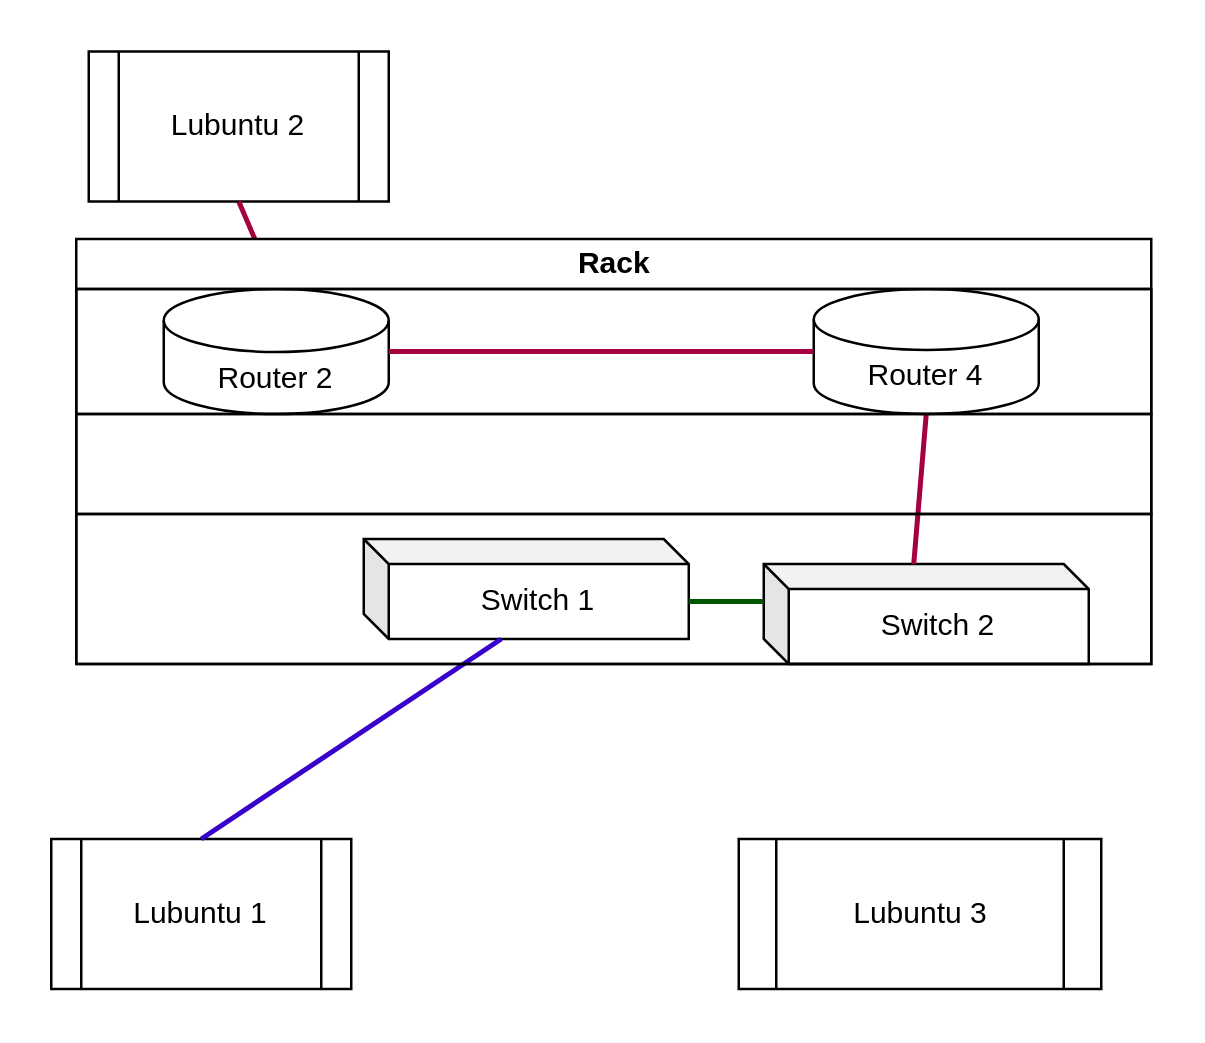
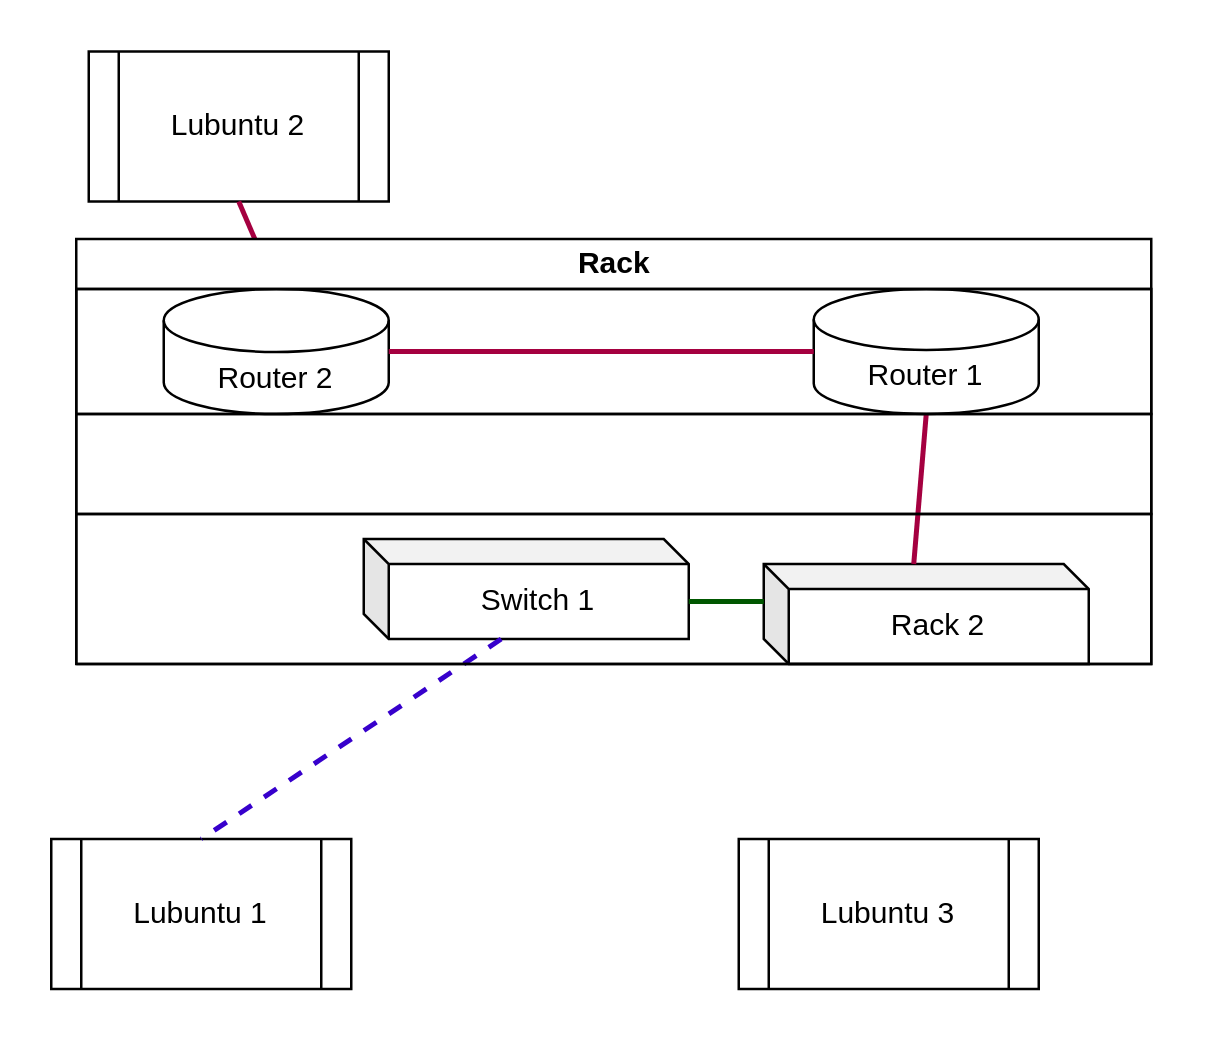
  <mxCell id="0" />
  <mxCell id="1" parent="0" />
  <mxCell id="2" value="Lubuntu 1" style="shape=process;whiteSpace=wrap;html=1;backgroundOutline=1;" parent="1" vertex="1"><mxGeometry x="20" y="335" width="120" height="60" as="geometry" /></mxCell>
- <mxCell id="3" value="Lubuntu 3" style="shape=process;whiteSpace=wrap;html=1;backgroundOutline=1;" parent="1" vertex="1"><mxGeometry x="295" y="335" width="145" height="60" as="geometry" /></mxCell>
+ <mxCell id="3" value="Lubuntu 3" style="shape=process;whiteSpace=wrap;html=1;backgroundOutline=1;" parent="1" vertex="1"><mxGeometry x="295" y="335" width="120" height="60" as="geometry" /></mxCell>
  <mxCell id="4" value="Lubuntu 2" style="shape=process;whiteSpace=wrap;html=1;backgroundOutline=1;" parent="1" vertex="1"><mxGeometry x="35" y="20" width="120" height="60" as="geometry" /></mxCell>
  <mxCell id="5" value="Switch 1" style="shape=cube;whiteSpace=wrap;html=1;boundedLbl=1;backgroundOutline=1;darkOpacity=0.05;darkOpacity2=0.1;size=10;" parent="1" vertex="1"><mxGeometry x="145" y="215" width="130" height="40" as="geometry" /></mxCell>
- <mxCell id="6" value="Switch 2" style="shape=cube;whiteSpace=wrap;html=1;boundedLbl=1;backgroundOutline=1;darkOpacity=0.05;darkOpacity2=0.1;size=10;" parent="1" vertex="1"><mxGeometry x="305" y="225" width="130" height="40" as="geometry" /></mxCell>
+ <mxCell id="6" value="Rack 2" style="shape=cube;whiteSpace=wrap;html=1;boundedLbl=1;backgroundOutline=1;darkOpacity=0.05;darkOpacity2=0.1;size=10;" parent="1" vertex="1"><mxGeometry x="305" y="225" width="130" height="40" as="geometry" /></mxCell>
  <mxCell id="7" value="Router 2" style="shape=cylinder3;whiteSpace=wrap;html=1;boundedLbl=1;backgroundOutline=1;size=12.6;" parent="1" vertex="1"><mxGeometry x="65" y="115" width="90" height="50" as="geometry" /></mxCell>
- <mxCell id="8" value="Router 4" style="shape=cylinder3;whiteSpace=wrap;html=1;boundedLbl=1;backgroundOutline=1;size=12.2;" parent="1" vertex="1"><mxGeometry x="325" y="115" width="90" height="50" as="geometry" /></mxCell>
+ <mxCell id="8" value="Router 1" style="shape=cylinder3;whiteSpace=wrap;html=1;boundedLbl=1;backgroundOutline=1;size=12.2;" parent="1" vertex="1"><mxGeometry x="325" y="115" width="90" height="50" as="geometry" /></mxCell>
  <mxCell id="9" value="" style="endArrow=none;html=1;rounded=0;entryX=0;entryY=0;entryDx=0;entryDy=15;entryPerimeter=0;exitX=0;exitY=0;exitDx=130;exitDy=25;exitPerimeter=0;fillColor=#008a00;strokeColor=#005700;strokeWidth=2;" parent="1" source="5" target="6" edge="1"><mxGeometry width="50" height="50" relative="1" as="geometry"><mxPoint x="260" y="275" as="sourcePoint" /><mxPoint x="310" y="225" as="targetPoint" /></mxGeometry></mxCell>
  <mxCell id="10" value="" style="endArrow=none;html=1;rounded=0;entryX=0.5;entryY=1;entryDx=0;entryDy=0;exitX=0.5;exitY=0;exitDx=0;exitDy=0;exitPerimeter=0;fillColor=#d80073;strokeColor=#A50040;strokeWidth=2;" parent="1" source="7" target="4" edge="1"><mxGeometry width="50" height="50" relative="1" as="geometry"><mxPoint x="270" y="285" as="sourcePoint" /><mxPoint x="320" y="235" as="targetPoint" /></mxGeometry></mxCell>
  <mxCell id="11" value="" style="endArrow=none;html=1;rounded=0;entryX=1;entryY=0.5;entryDx=0;entryDy=0;entryPerimeter=0;exitX=0;exitY=0.5;exitDx=0;exitDy=0;exitPerimeter=0;strokeWidth=2;strokeColor=#A50040;fillColor=#d80073;" parent="1" source="8" target="7" edge="1"><mxGeometry width="50" height="50" relative="1" as="geometry"><mxPoint x="280" y="295" as="sourcePoint" /><mxPoint x="330" y="245" as="targetPoint" /></mxGeometry></mxCell>
  <mxCell id="12" value="" style="endArrow=none;html=1;rounded=0;entryX=0.5;entryY=1;entryDx=0;entryDy=0;entryPerimeter=0;exitX=0;exitY=0;exitDx=60;exitDy=0;exitPerimeter=0;strokeWidth=2;strokeColor=#A50040;fillColor=#d80073;" parent="1" source="6" target="8" edge="1"><mxGeometry width="50" height="50" relative="1" as="geometry"><mxPoint x="290" y="305" as="sourcePoint" /><mxPoint x="340" y="255" as="targetPoint" /></mxGeometry></mxCell>
- <mxCell id="13" value="" style="endArrow=none;html=1;rounded=0;exitX=0.423;exitY=1;exitDx=0;exitDy=0;exitPerimeter=0;entryX=0.5;entryY=0;entryDx=0;entryDy=0;fillColor=#6a00ff;strokeColor=#3700CC;strokeWidth=2;" parent="1" source="5" target="2" edge="1"><mxGeometry width="50" height="50" relative="1" as="geometry"><mxPoint x="330" y="345" as="sourcePoint" /><mxPoint x="380" y="295" as="targetPoint" /></mxGeometry></mxCell>
+ <mxCell id="13" value="" style="endArrow=none;html=1;rounded=0;exitX=0.423;exitY=1;exitDx=0;exitDy=0;exitPerimeter=0;entryX=0.5;entryY=0;entryDx=0;entryDy=0;fillColor=#6a00ff;strokeColor=#3700CC;strokeWidth=2;dashed=1;" parent="1" source="5" target="2" edge="1"><mxGeometry width="50" height="50" relative="1" as="geometry"><mxPoint x="330" y="345" as="sourcePoint" /><mxPoint x="380" y="295" as="targetPoint" /></mxGeometry></mxCell>
  <mxCell id="14" value="Rack" style="swimlane;childLayout=stackLayout;resizeParent=1;resizeParentMax=0;horizontal=1;startSize=20;horizontalStack=0;html=1;" vertex="1" parent="1"><mxGeometry x="30" y="95" width="430" height="170" as="geometry"><mxRectangle x="580" y="340" width="70" height="30" as="alternateBounds" /></mxGeometry></mxCell>
  <mxCell id="15" value="" style="swimlane;startSize=0;horizontal=0;html=1;" vertex="1" parent="14"><mxGeometry y="20" width="430" height="50" as="geometry"><mxRectangle y="20" width="410" height="40" as="alternateBounds" /></mxGeometry></mxCell>
  <mxCell id="16" value="" style="swimlane;startSize=0;horizontal=0;html=1;" vertex="1" parent="14"><mxGeometry y="70" width="430" height="40" as="geometry" /></mxCell>
  <mxCell id="17" value="" style="swimlane;startSize=0;horizontal=0;html=1;" vertex="1" parent="14"><mxGeometry y="110" width="430" height="60" as="geometry"><mxRectangle y="260" width="190" height="40" as="alternateBounds" /></mxGeometry></mxCell>
